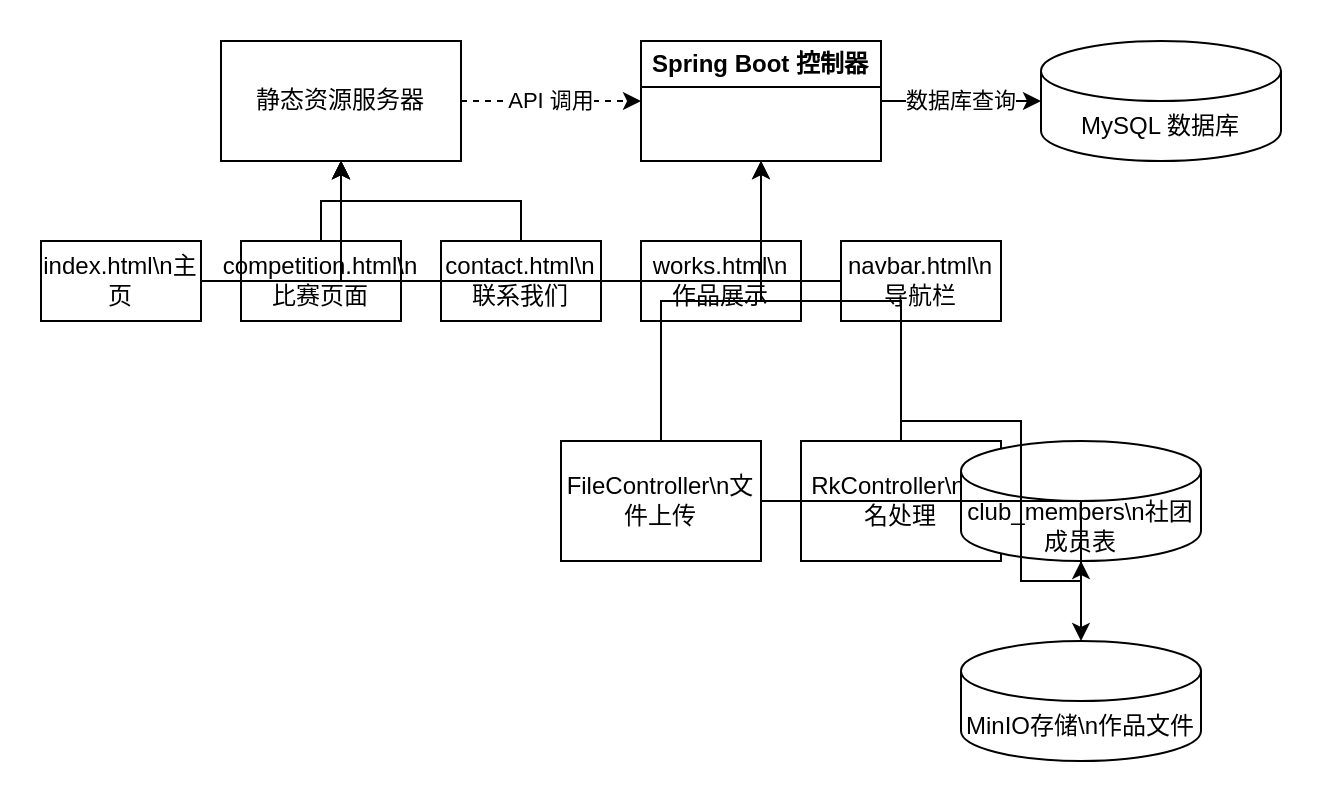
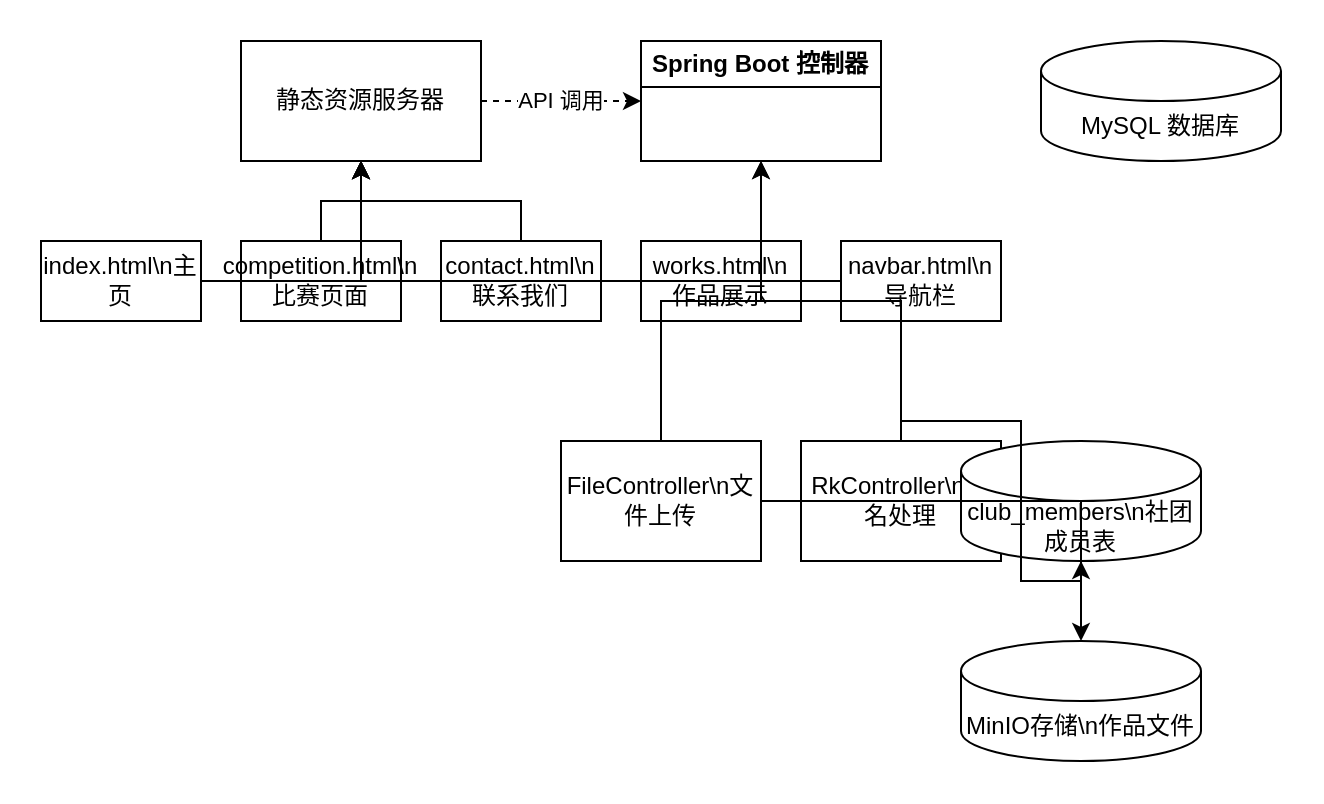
  <mxCell id="0" />
  <mxCell id="1" parent="0" />
- <mxCell id="2" value="静态资源服务器" style="rounded=0;whiteSpace=wrap;html=1;" vertex="1" parent="1"><mxGeometry x="110" y="20" width="120" height="60" as="geometry" /></mxCell>
+ <mxCell id="2" value="静态资源服务器" style="rounded=0;whiteSpace=wrap;html=1;" vertex="1" parent="1"><mxGeometry x="120" y="20" width="120" height="60" as="geometry" /></mxCell>
  <mxCell id="3" value="Spring Boot 控制器" style="swimlane;rounded=0;whiteSpace=wrap;html=1;" vertex="1" parent="1"><mxGeometry x="320" y="20" width="120" height="60" as="geometry" /></mxCell>
  <mxCell id="4" value="MySQL 数据库" style="shape=cylinder3;whiteSpace=wrap;html=1;boundedLbl=1;backgroundOutline=1;" vertex="1" parent="1"><mxGeometry x="520" y="20" width="120" height="60" as="geometry" /></mxCell>
  <mxCell id="5" value="API 调用" style="edgeStyle=orthogonalEdgeStyle;rounded=0;html=1;dashed=1;" edge="1" parent="1" source="2" target="3"><mxGeometry relative="1" as="geometry" /></mxCell>
- <mxCell id="6" value="数据库查询" style="edgeStyle=orthogonalEdgeStyle;rounded=0;html=1;" edge="1" parent="1" source="3" target="4"><mxGeometry relative="1" as="geometry" /></mxCell>
  <mxCell id="7" value="index.html\n主页" style="rounded=0;whiteSpace=wrap;html=1;" vertex="1" parent="1"><mxGeometry x="20" y="120" width="80" height="40" as="geometry" /></mxCell>
  <mxCell id="8" value="competition.html\n比赛页面" style="rounded=0;whiteSpace=wrap;html=1;" vertex="1" parent="1"><mxGeometry x="120" y="120" width="80" height="40" as="geometry" /></mxCell>
  <mxCell id="9" value="contact.html\n联系我们" style="rounded=0;whiteSpace=wrap;html=1;" vertex="1" parent="1"><mxGeometry x="220" y="120" width="80" height="40" as="geometry" /></mxCell>
  <mxCell id="10" value="works.html\n作品展示" style="rounded=0;whiteSpace=wrap;html=1;" vertex="1" parent="1"><mxGeometry x="320" y="120" width="80" height="40" as="geometry" /></mxCell>
  <mxCell id="11" value="navbar.html\n导航栏" style="rounded=0;whiteSpace=wrap;html=1;" vertex="1" parent="1"><mxGeometry x="420" y="120" width="80" height="40" as="geometry" /></mxCell>
  <mxCell id="12" value="" style="edgeStyle=orthogonalEdgeStyle;rounded=0;html=1;" edge="1" parent="1" source="7" target="2"><mxGeometry relative="1" as="geometry" /></mxCell>
  <mxCell id="13" value="" style="edgeStyle=orthogonalEdgeStyle;rounded=0;html=1;" edge="1" parent="1" source="8" target="2"><mxGeometry relative="1" as="geometry" /></mxCell>
  <mxCell id="14" value="" style="edgeStyle=orthogonalEdgeStyle;rounded=0;html=1;" edge="1" parent="1" source="9" target="2"><mxGeometry relative="1" as="geometry" /></mxCell>
  <mxCell id="15" value="" style="edgeStyle=orthogonalEdgeStyle;rounded=0;html=1;" edge="1" parent="1" source="10" target="2"><mxGeometry relative="1" as="geometry" /></mxCell>
  <mxCell id="16" value="" style="edgeStyle=orthogonalEdgeStyle;rounded=0;html=1;" edge="1" parent="1" source="11" target="2"><mxGeometry relative="1" as="geometry" /></mxCell>
  <mxCell id="17" value="FileController\n文件上传" style="rounded=0;whiteSpace=wrap;html=1;" vertex="1" parent="1"><mxGeometry x="280" y="220" width="100" height="60" as="geometry" /></mxCell>
  <mxCell id="18" value="RkController\n报名处理" style="rounded=0;whiteSpace=wrap;html=1;" vertex="1" parent="1"><mxGeometry x="400" y="220" width="100" height="60" as="geometry" /></mxCell>
  <mxCell id="19" value="" style="edgeStyle=orthogonalEdgeStyle;rounded=0;html=1;" edge="1" parent="1" source="17" target="3"><mxGeometry relative="1" as="geometry" /></mxCell>
  <mxCell id="20" value="" style="edgeStyle=orthogonalEdgeStyle;rounded=0;html=1;" edge="1" parent="1" source="18" target="3"><mxGeometry relative="1" as="geometry" /></mxCell>
  <mxCell id="21" value="club_members\n社团成员表" style="shape=cylinder3;whiteSpace=wrap;html=1;boundedLbl=1;backgroundOutline=1;" vertex="1" parent="1"><mxGeometry x="480" y="220" width="120" height="60" as="geometry" /></mxCell>
  <mxCell id="22" value="MinIO存储\n作品文件" style="shape=cylinder3;whiteSpace=wrap;html=1;boundedLbl=1;backgroundOutline=1;" vertex="1" parent="1"><mxGeometry x="480" y="320" width="120" height="60" as="geometry" /></mxCell>
  <mxCell id="23" value="" style="edgeStyle=orthogonalEdgeStyle;rounded=0;html=1;" edge="1" parent="1" source="18" target="21"><mxGeometry relative="1" as="geometry" /></mxCell>
  <mxCell id="24" value="" style="edgeStyle=orthogonalEdgeStyle;rounded=0;html=1;" edge="1" parent="1" source="17" target="22"><mxGeometry relative="1" as="geometry" /></mxCell>
